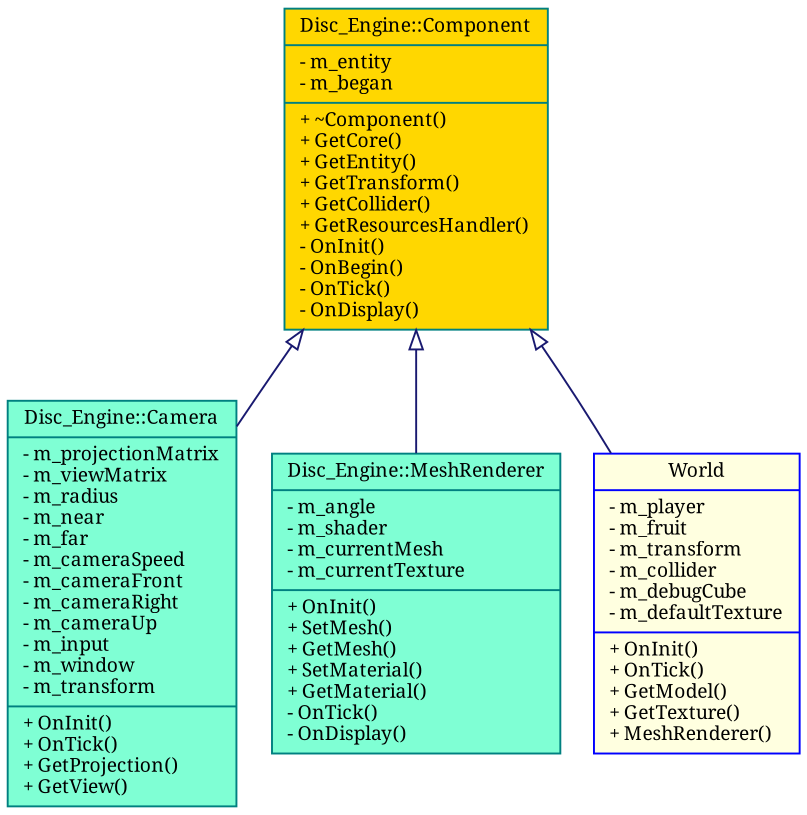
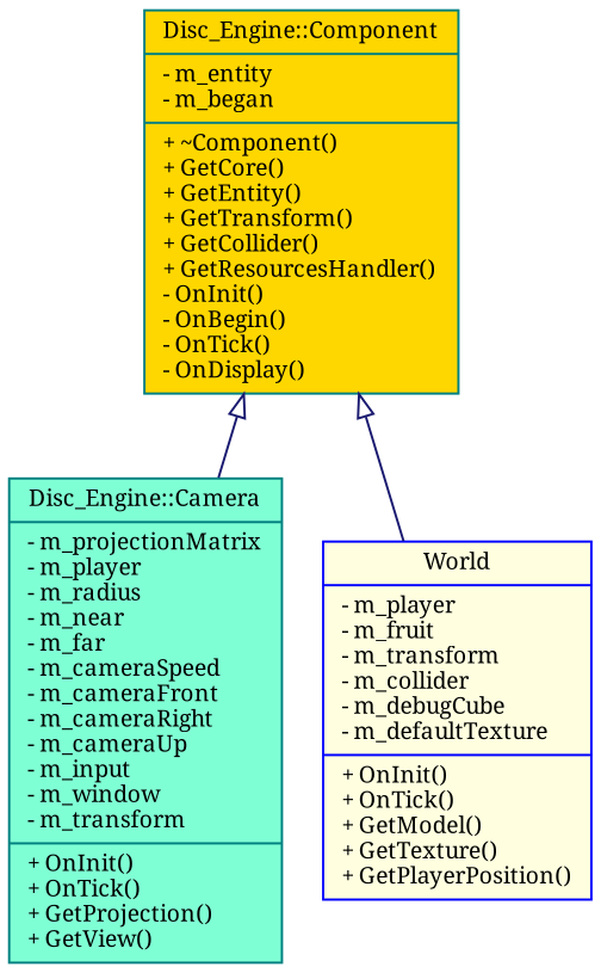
  digraph {
    fontname="Noto Serif"
    node [color=teal fillcolor=aquamarine fontname="Noto Serif" fontsize=10 shape=record style=filled]
    edge [arrowtail=onormal color=midnightblue dir=back fontname="Noto Serif" fontsize=10 labelfontname=Helvetica labelfontsize=10 style=solid]
    n1 [fillcolor=gold fontcolor=black height=0.2 label="{Disc_Engine::Component\n|- m_entity\l- m_began\l|+ ~Component()\l+ GetCore()\l+ GetEntity()\l+ GetTransform()\l+ GetCollider()\l+ GetResourcesHandler()\l- OnInit()\l- OnBegin()\l- OnTick()\l- OnDisplay()\l}" width=0.4]
-   n2 [height=0.2 label="{Disc_Engine::Camera\n|- m_projectionMatrix\l- m_viewMatrix\l- m_radius\l- m_near\l- m_far\l- m_cameraSpeed\l- m_cameraFront\l- m_cameraRight\l- m_cameraUp\l- m_input\l- m_window\l- m_transform\l|+ OnInit()\l+ OnTick()\l+ GetProjection()\l+ GetView()\l}" width=0.4]
-   n3 [height=0.2 label="{Disc_Engine::MeshRenderer\n|- m_angle\l- m_shader\l- m_currentMesh\l- m_currentTexture\l|+ OnInit()\l+ SetMesh()\l+ GetMesh()\l+ SetMaterial()\l+ GetMaterial()\l- OnTick()\l- OnDisplay()\l}" width=0.4]
-   n4 [color=blue fillcolor=lightyellow height=0.2 label="{World\n|- m_player\l- m_fruit\l- m_transform\l- m_collider\l- m_debugCube\l- m_defaultTexture\l|+ OnInit()\l+ OnTick()\l+ GetModel()\l+ GetTexture()\l+ MeshRenderer()\l}" width=0.4]
+   n2 [height=0.2 label="{Disc_Engine::Camera\n|- m_projectionMatrix\l- m_player\l- m_radius\l- m_near\l- m_far\l- m_cameraSpeed\l- m_cameraFront\l- m_cameraRight\l- m_cameraUp\l- m_input\l- m_window\l- m_transform\l|+ OnInit()\l+ OnTick()\l+ GetProjection()\l+ GetView()\l}" width=0.4]
+   n4 [color=blue fillcolor=lightyellow height=0.2 label="{World\n|- m_player\l- m_fruit\l- m_transform\l- m_collider\l- m_debugCube\l- m_defaultTexture\l|+ OnInit()\l+ OnTick()\l+ GetModel()\l+ GetTexture()\l+ GetPlayerPosition()\l}" width=0.4]
    n1 -> n2
-   n1 -> n3
    n1 -> n4
  }
